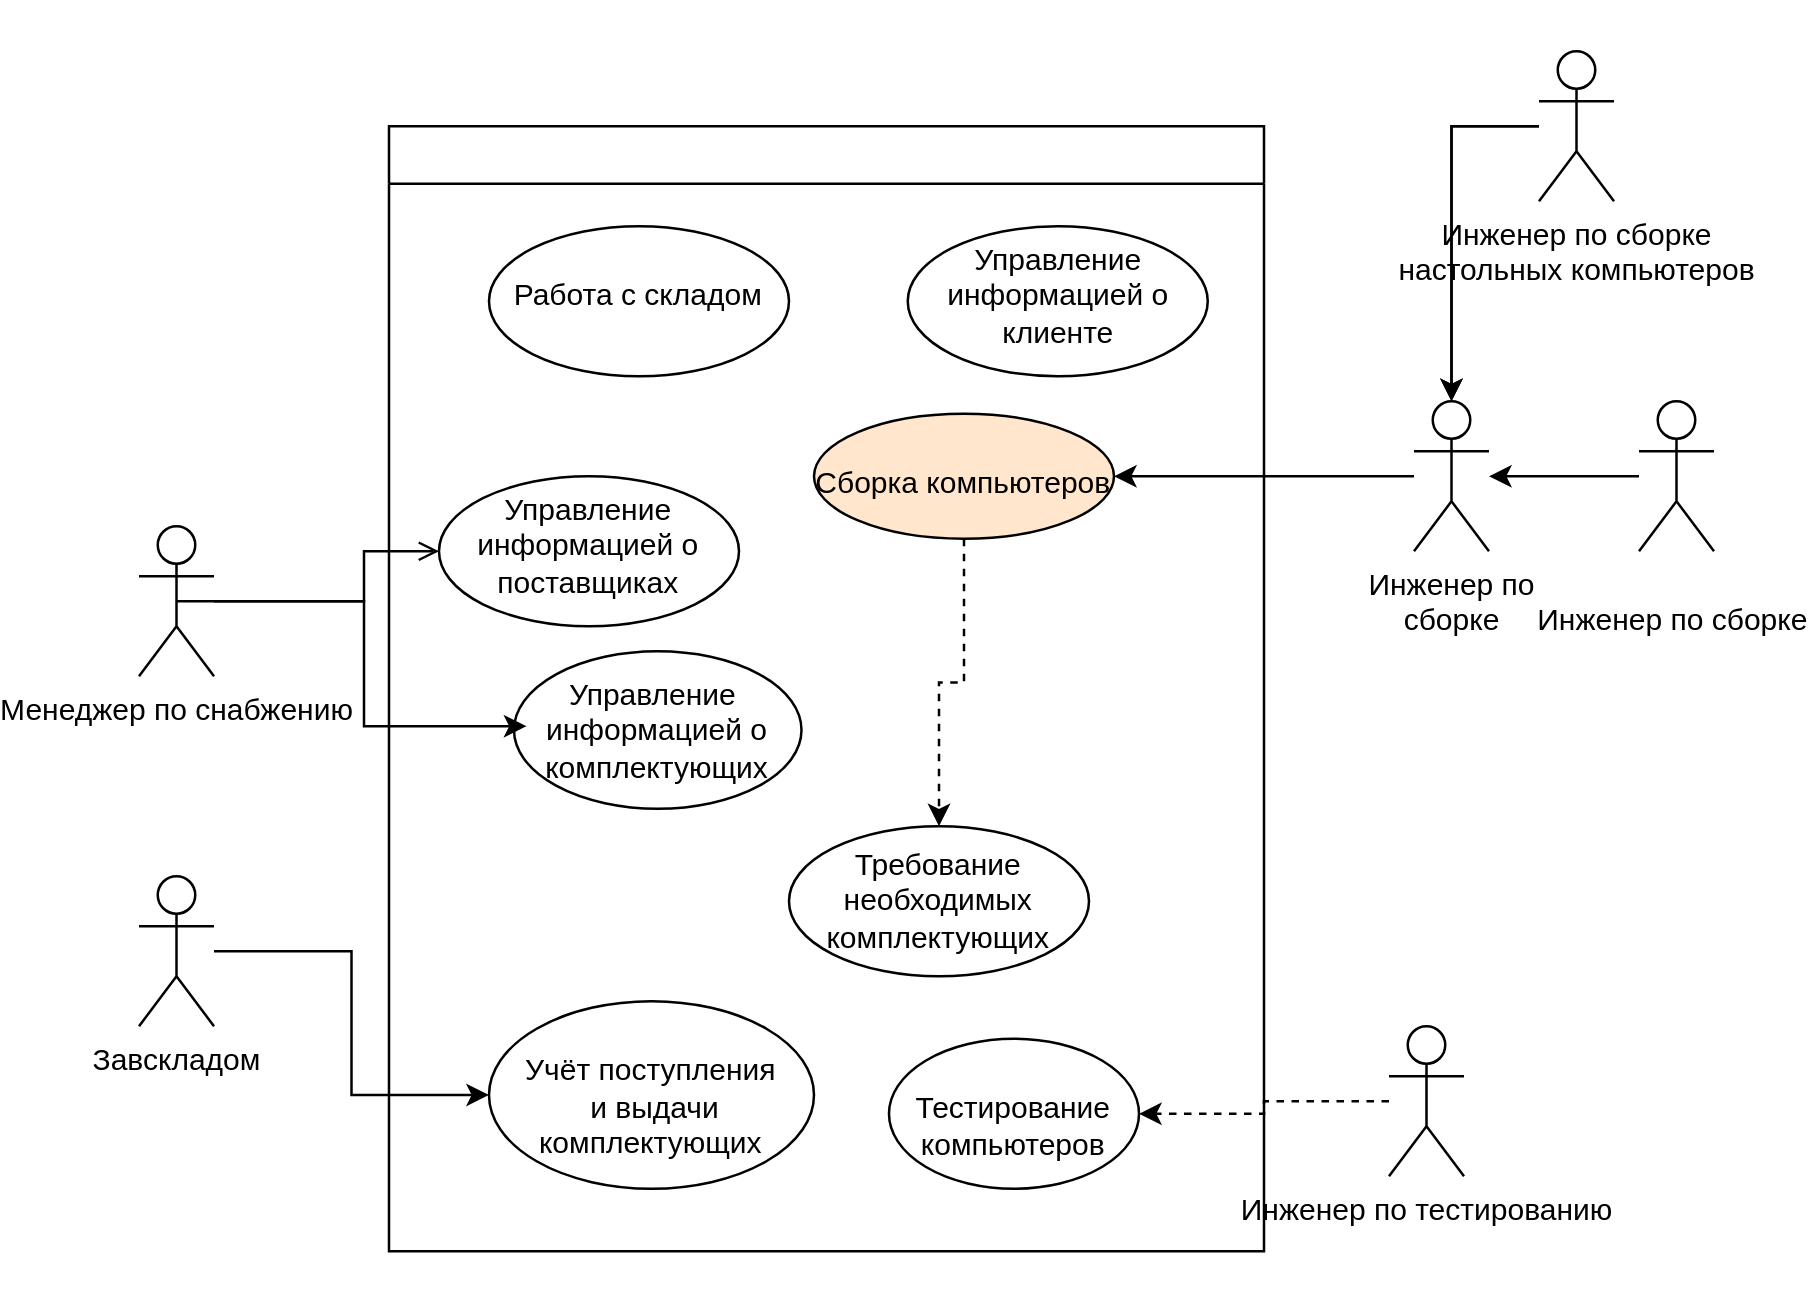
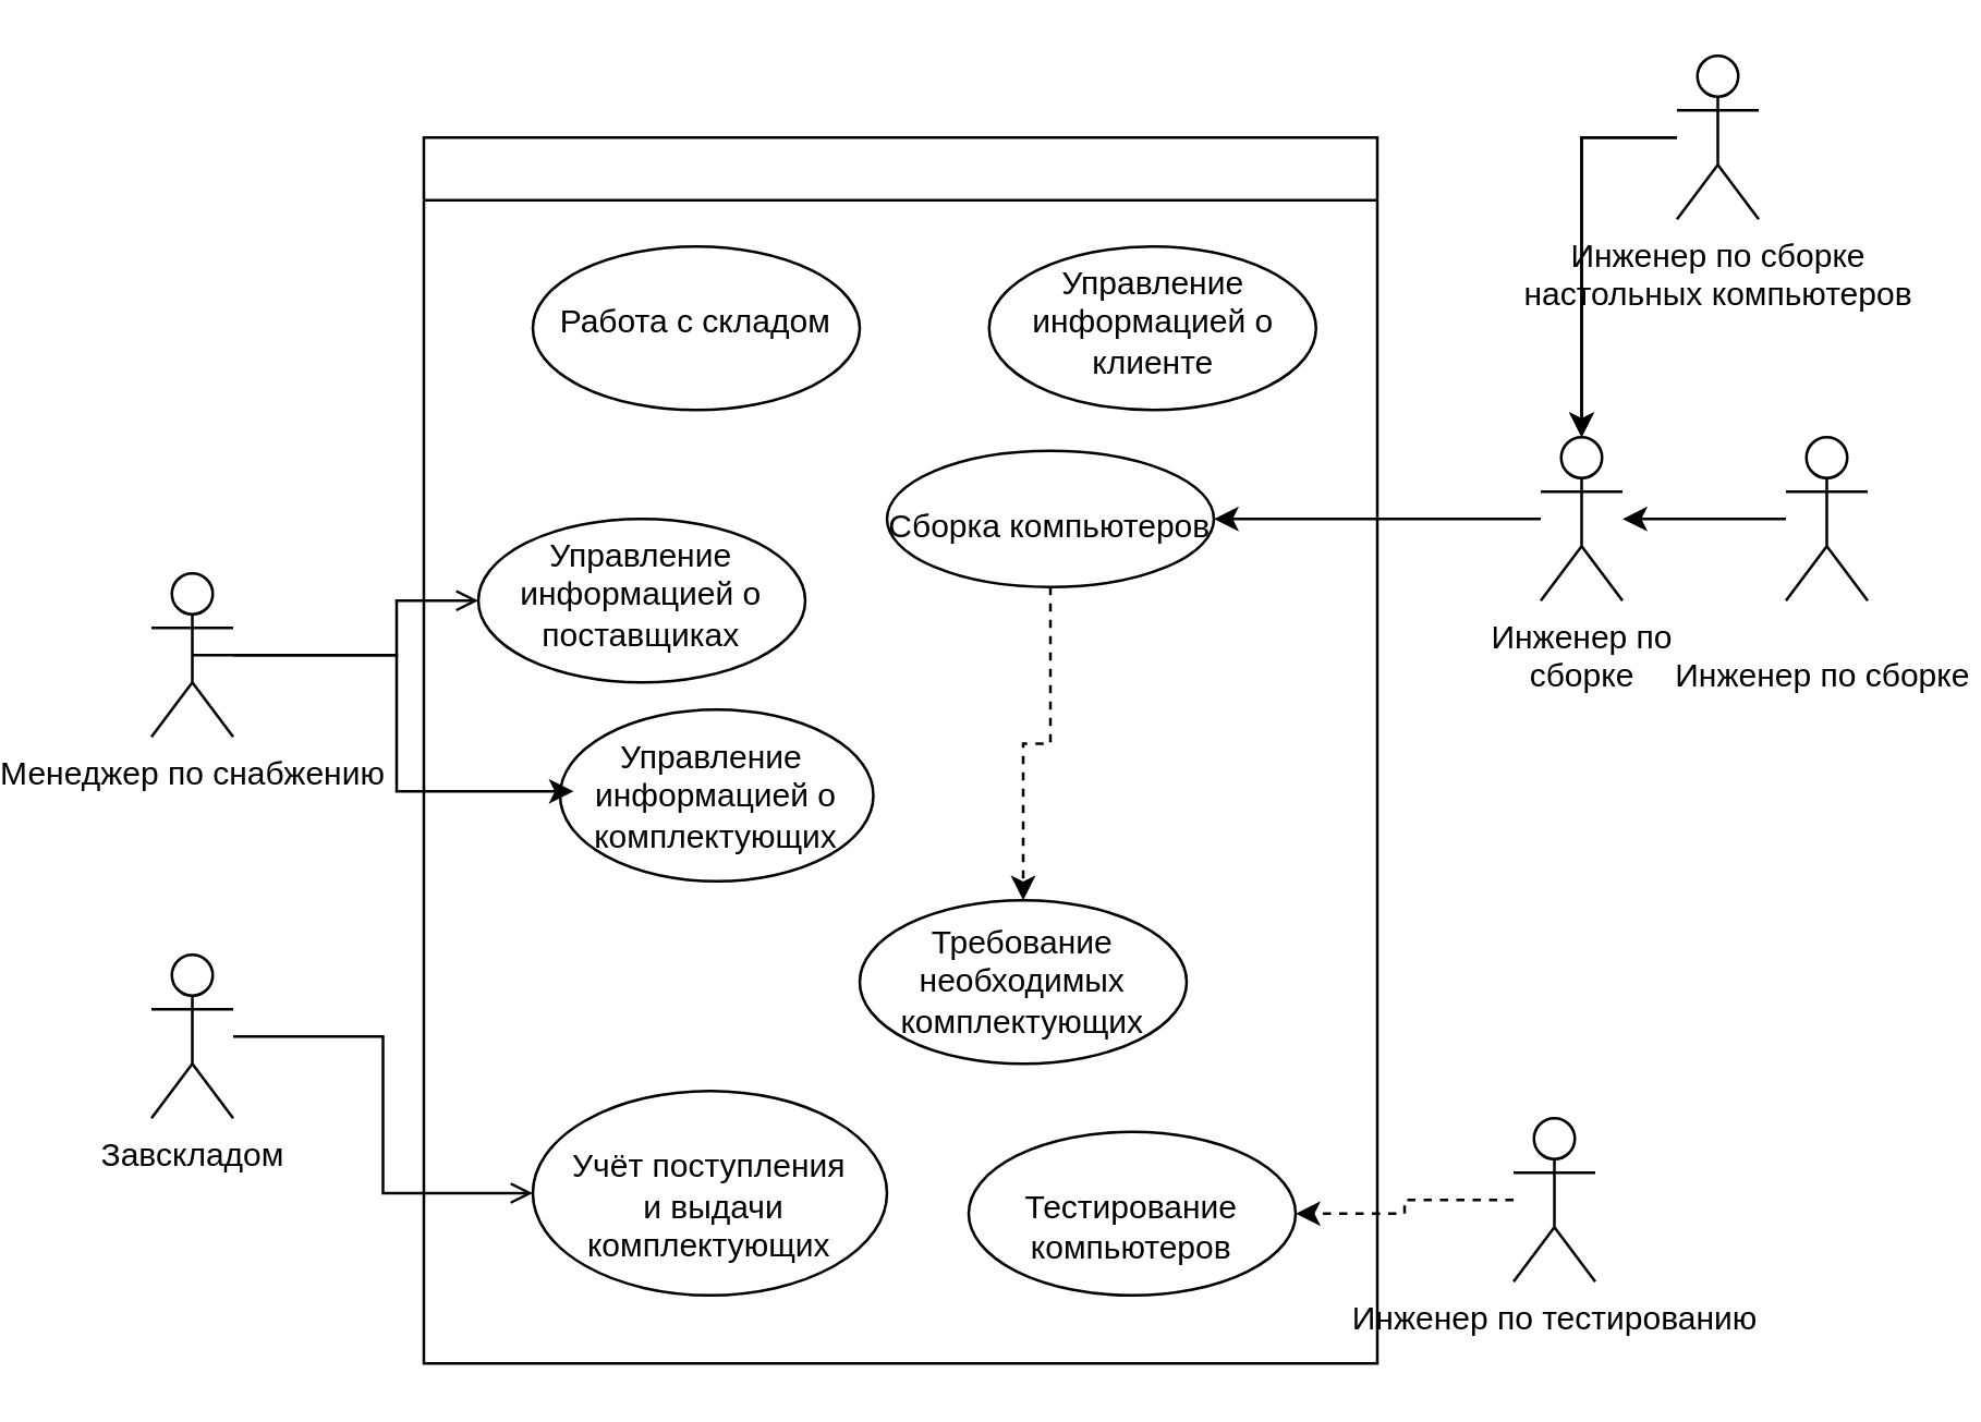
  <mxCell id="0" />
  <mxCell id="1" parent="0" />
  <mxCell id="2" value="" style="swimlane;" parent="1" vertex="1"><mxGeometry x="120" y="50" width="350" height="450" as="geometry" /></mxCell>
  <mxCell id="3" value="&lt;br&gt;Работа с складом" style="ellipse;whiteSpace=wrap;html=1;verticalAlign=top;" parent="2" vertex="1"><mxGeometry x="40" y="40" width="120" height="60" as="geometry" /></mxCell>
  <mxCell id="4" value="Управление информацией о поставщиках" style="ellipse;whiteSpace=wrap;html=1;verticalAlign=top;" parent="2" vertex="1"><mxGeometry x="20" y="140" width="120" height="60" as="geometry" /></mxCell>
  <mxCell id="5" value="&lt;br&gt;Учёт поступления&lt;br&gt;&amp;nbsp;и выдачи комплектующих" style="ellipse;whiteSpace=wrap;html=1;verticalAlign=top;" parent="2" vertex="1"><mxGeometry x="40" y="350" width="130" height="75" as="geometry" /></mxCell>
  <mxCell id="6" value="Управление информацией о клиенте" style="ellipse;whiteSpace=wrap;html=1;verticalAlign=top;" parent="2" vertex="1"><mxGeometry x="207.5" y="40" width="120" height="60" as="geometry" /></mxCell>
  <mxCell id="7" value="&lt;span style=&quot;font-family: Helvetica; font-size: 12px; font-style: normal; font-variant-ligatures: normal; font-variant-caps: normal; font-weight: 400; letter-spacing: normal; orphans: 2; text-align: center; text-indent: 0px; text-transform: none; widows: 2; word-spacing: 0px; -webkit-text-stroke-width: 0px; text-decoration-thickness: initial; text-decoration-style: initial; text-decoration-color: initial; float: none; display: inline !important;&quot;&gt;Управление&lt;span&gt;&amp;nbsp;&lt;br&gt;информацией о комплектующих&lt;/span&gt;&lt;/span&gt;" style="ellipse;whiteSpace=wrap;html=1;labelBackgroundColor=none;fontColor=default;" parent="2" vertex="1"><mxGeometry x="50" y="210" width="115" height="63" as="geometry" /></mxCell>
- <mxCell id="8" value="&lt;br&gt;Сборка компьютеров" style="ellipse;whiteSpace=wrap;html=1;verticalAlign=top;fillColor=#ffe6cc;" parent="2" vertex="1"><mxGeometry x="170" y="115" width="120" height="50" as="geometry" /></mxCell>
+ <mxCell id="8" value="&lt;br&gt;Сборка компьютеров" style="ellipse;whiteSpace=wrap;html=1;verticalAlign=top;" parent="2" vertex="1"><mxGeometry x="170" y="115" width="120" height="50" as="geometry" /></mxCell>
  <mxCell id="9" value="Требование необходимых комплектующих" style="ellipse;whiteSpace=wrap;html=1;" parent="2" vertex="1"><mxGeometry x="160" y="280" width="120" height="60" as="geometry" /></mxCell>
  <mxCell id="10" value="" style="edgeStyle=orthogonalEdgeStyle;rounded=0;orthogonalLoop=1;jettySize=auto;html=1;dashed=1;" parent="2" source="8" target="9" edge="1"><mxGeometry relative="1" as="geometry"><mxPoint x="300" y="180" as="targetPoint" /></mxGeometry></mxCell>
- <mxCell id="11" value="&lt;br&gt;Тестирование компьютеров" style="ellipse;whiteSpace=wrap;html=1;verticalAlign=top;" parent="2" vertex="1"><mxGeometry x="200" y="365" width="100" height="60" as="geometry" /></mxCell>
+ <mxCell id="11" value="&lt;br&gt;Тестирование компьютеров" style="ellipse;whiteSpace=wrap;html=1;verticalAlign=top;" parent="2" vertex="1"><mxGeometry x="200" y="365" width="120" height="60" as="geometry" /></mxCell>
  <mxCell id="12" value="" style="edgeStyle=orthogonalEdgeStyle;rounded=0;orthogonalLoop=1;jettySize=auto;html=1;dashed=1;" parent="1" source="13" target="11" edge="1"><mxGeometry relative="1" as="geometry" /></mxCell>
  <mxCell id="13" value="Инженер по тестированию" style="shape=umlActor;verticalLabelPosition=bottom;verticalAlign=top;html=1;outlineConnect=0;" parent="1" vertex="1"><mxGeometry x="520" y="410" width="30" height="60" as="geometry" /></mxCell>
  <mxCell id="14" value="" style="edgeStyle=orthogonalEdgeStyle;rounded=0;orthogonalLoop=1;jettySize=auto;html=1;" parent="1" source="15" target="8" edge="1"><mxGeometry relative="1" as="geometry" /></mxCell>
  <mxCell id="15" value="Инженер по &lt;br&gt;сборке" style="shape=umlActor;verticalLabelPosition=bottom;verticalAlign=top;html=1;outlineConnect=0;" parent="1" vertex="1"><mxGeometry x="530" y="160" width="30" height="60" as="geometry" /></mxCell>
  <mxCell id="16" value="" style="edgeStyle=orthogonalEdgeStyle;rounded=0;orthogonalLoop=1;jettySize=auto;html=1;" parent="1" source="17" target="15" edge="1"><mxGeometry relative="1" as="geometry" /></mxCell>
  <mxCell id="17" value="&#10;&lt;span style=&quot;font-family: Helvetica; font-size: 12px; font-style: normal; font-variant-ligatures: normal; font-variant-caps: normal; font-weight: 400; letter-spacing: normal; orphans: 2; text-align: center; text-indent: 0px; text-transform: none; widows: 2; word-spacing: 0px; -webkit-text-stroke-width: 0px; text-decoration-thickness: initial; text-decoration-style: initial; text-decoration-color: initial; float: none; display: inline !important;&quot;&gt;Инженер по сборке&lt;span&gt;&amp;nbsp;&lt;/span&gt;&lt;/span&gt;&#10;&#10;" style="shape=umlActor;verticalLabelPosition=bottom;verticalAlign=top;html=1;outlineConnect=0;fontColor=default;labelBackgroundColor=none;" parent="1" vertex="1"><mxGeometry x="620" y="160" width="30" height="60" as="geometry" /></mxCell>
  <mxCell id="18" value="" style="edgeStyle=orthogonalEdgeStyle;rounded=0;orthogonalLoop=1;jettySize=auto;html=1;" parent="1" source="20" target="15" edge="1"><mxGeometry relative="1" as="geometry" /></mxCell>
  <mxCell id="19" value="" style="edgeStyle=orthogonalEdgeStyle;rounded=0;orthogonalLoop=1;jettySize=auto;html=1;" parent="1" source="20" target="15" edge="1"><mxGeometry relative="1" as="geometry" /></mxCell>
  <mxCell id="20" value="Инженер по сборке &lt;br&gt;настольных компьютеров" style="shape=umlActor;verticalLabelPosition=bottom;verticalAlign=top;html=1;outlineConnect=0;" parent="1" vertex="1"><mxGeometry x="580" y="20" width="30" height="60" as="geometry" /></mxCell>
- <mxCell id="21" value="" style="edgeStyle=orthogonalEdgeStyle;rounded=0;orthogonalLoop=1;jettySize=auto;html=1;" parent="1" source="22" target="5" edge="1"><mxGeometry relative="1" as="geometry" /></mxCell>
+ <mxCell id="21" value="" style="edgeStyle=orthogonalEdgeStyle;rounded=0;orthogonalLoop=1;jettySize=auto;html=1;endArrow=open;" parent="1" source="22" target="5" edge="1"><mxGeometry relative="1" as="geometry" /></mxCell>
  <mxCell id="22" value="Завскладом" style="shape=umlActor;verticalLabelPosition=bottom;verticalAlign=top;html=1;outlineConnect=0;" parent="1" vertex="1"><mxGeometry x="20" y="350" width="30" height="60" as="geometry" /></mxCell>
  <mxCell id="23" value="" style="edgeStyle=orthogonalEdgeStyle;rounded=0;orthogonalLoop=1;jettySize=auto;html=1;endArrow=open;" parent="1" source="25" target="4" edge="1"><mxGeometry relative="1" as="geometry"><Array as="points"><mxPoint x="110" y="240" /><mxPoint x="110" y="220" /></Array></mxGeometry></mxCell>
  <mxCell id="24" style="edgeStyle=orthogonalEdgeStyle;rounded=0;orthogonalLoop=1;jettySize=auto;html=1;exitX=0.5;exitY=0.5;exitDx=0;exitDy=0;exitPerimeter=0;" parent="1" source="25" edge="1"><mxGeometry relative="1" as="geometry"><mxPoint x="175" y="290" as="targetPoint" /><Array as="points"><mxPoint x="110" y="240" /><mxPoint x="110" y="290" /></Array></mxGeometry></mxCell>
  <mxCell id="25" value="Менеджер по&amp;nbsp;снабжению" style="shape=umlActor;verticalLabelPosition=bottom;verticalAlign=top;html=1;outlineConnect=0;" parent="1" vertex="1"><mxGeometry x="20" y="210" width="30" height="60" as="geometry" /></mxCell>
